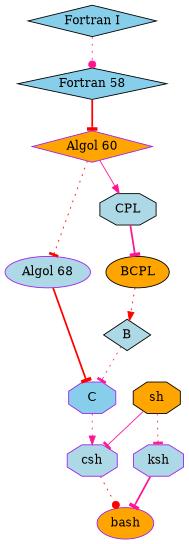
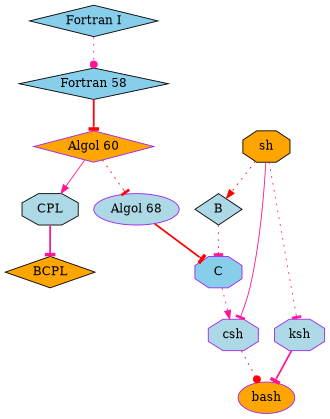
  digraph {
    node [color=black fillcolor=lightblue shape=diamond style=filled]
    edge [arrowhead=tee color=deeppink style=dotted]
    "Fortran I" [fillcolor=skyblue]
    n2 [fillcolor=skyblue label="Fortran 58"]
    "Algol 60" [color=purple fillcolor=orange]
    "Algol 68" [color=purple shape=ellipse]
    CPL [shape=octagon]
    C [color=purple fillcolor=skyblue shape=octagon]
-   BCPL [fillcolor=orange shape=ellipse]
+   BCPL [fillcolor=orange]
    csh [color=purple shape=octagon]
    bash [color=purple fillcolor=orange shape=ellipse]
    B
    sh [fillcolor=orange shape=octagon]
    ksh [color=purple shape=octagon]
    "Fortran I" -> n2 [arrowhead=dot]
    n2 -> "Algol 60" [color=red style=bold]
    "Algol 60" -> "Algol 68" [color=red]
    "Algol 60" -> CPL [arrowhead=normal style=solid]
    "Algol 68" -> C [color=red style=bold]
    CPL -> BCPL [style=bold]
    C -> csh [arrowhead=normal]
-   BCPL -> B [arrowhead=normal color=red]
+   sh -> B [arrowhead=normal color=red]
    csh -> bash [arrowhead=dot color=red]
    B -> C
    sh -> csh [style=solid]
    sh -> ksh
    ksh -> bash [style=bold]
  }
